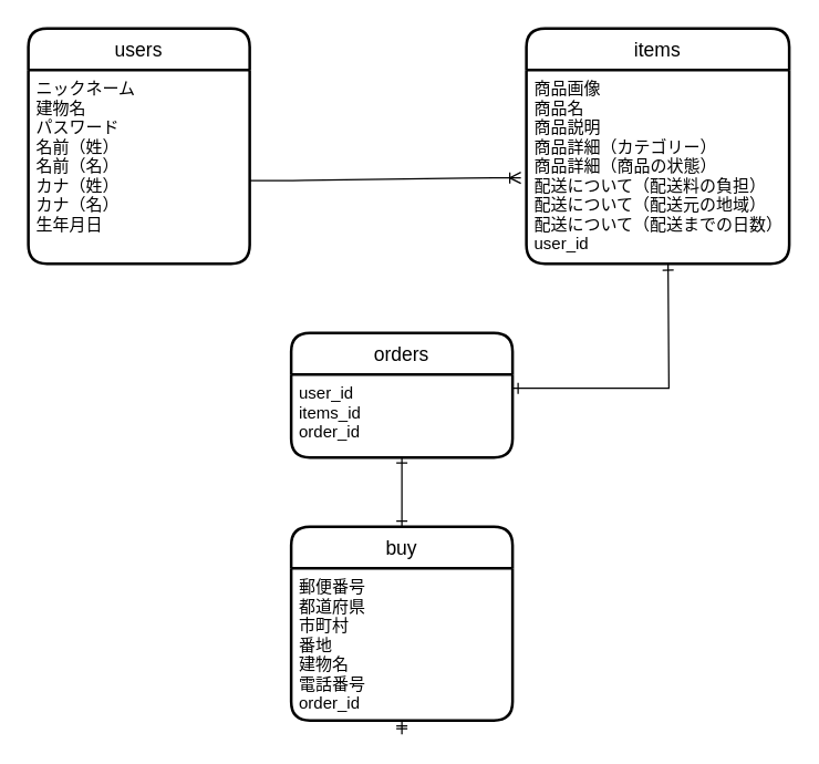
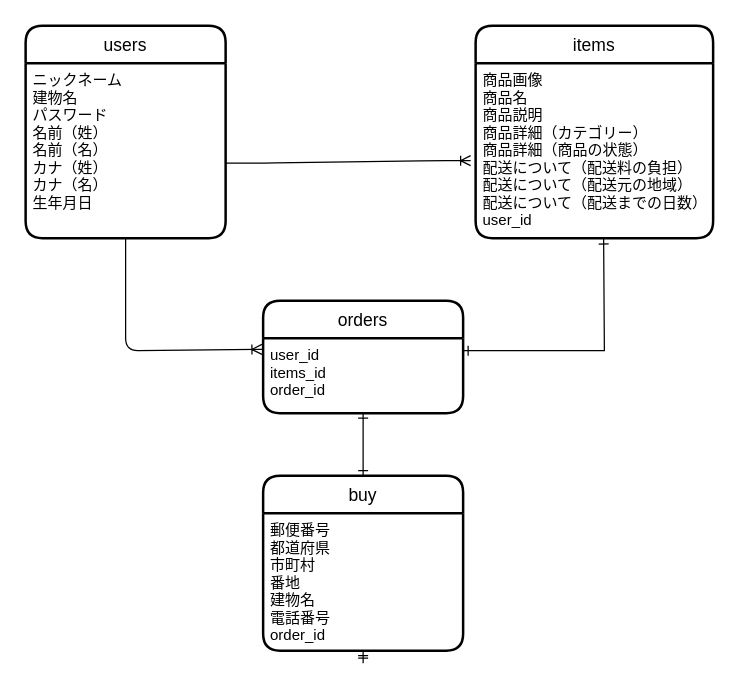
  <mxCell id="0" />
  <mxCell id="1" parent="0" />
  <mxCell id="2" value="users" style="swimlane;childLayout=stackLayout;horizontal=1;startSize=30;horizontalStack=0;rounded=1;fontSize=14;fontStyle=0;strokeWidth=2;resizeParent=0;resizeLast=1;shadow=0;dashed=0;align=center;" vertex="1" parent="1"><mxGeometry x="20" y="20" width="160" height="170" as="geometry" /></mxCell>
  <mxCell id="3" value="ニックネーム&#10;建物名&#10;パスワード&#10;名前（姓）&#10;名前（名）&#10;カナ（姓）&#10;カナ（名）&#10;生年月日" style="align=left;strokeColor=none;fillColor=none;spacingLeft=4;fontSize=12;verticalAlign=top;resizable=0;rotatable=0;part=1;" vertex="1" parent="2"><mxGeometry y="30" width="160" height="140" as="geometry" /></mxCell>
  <mxCell id="4" value="items" style="swimlane;childLayout=stackLayout;horizontal=1;startSize=30;horizontalStack=0;rounded=1;fontSize=14;fontStyle=0;strokeWidth=2;resizeParent=0;resizeLast=1;shadow=0;dashed=0;align=center;" vertex="1" parent="1"><mxGeometry x="380" y="20" width="190" height="170" as="geometry" /></mxCell>
  <mxCell id="5" value="商品画像&#10;商品名&#10;商品説明&#10;商品詳細（カテゴリー）&#10;商品詳細（商品の状態）&#10;配送について（配送料の負担）&#10;配送について（配送元の地域）&#10;配送について（配送までの日数）&#10;user_id" style="align=left;strokeColor=none;fillColor=none;spacingLeft=4;fontSize=12;verticalAlign=top;resizable=0;rotatable=0;part=1;" vertex="1" parent="4"><mxGeometry y="30" width="190" height="140" as="geometry" /></mxCell>
  <mxCell id="6" value="orders" style="swimlane;childLayout=stackLayout;horizontal=1;startSize=30;horizontalStack=0;rounded=1;fontSize=14;fontStyle=0;strokeWidth=2;resizeParent=0;resizeLast=1;shadow=0;dashed=0;align=center;" vertex="1" parent="1"><mxGeometry x="210" y="240" width="160" height="90" as="geometry" /></mxCell>
  <mxCell id="7" value="user_id&#10;items_id&#10;order_id" style="align=left;strokeColor=none;fillColor=none;spacingLeft=4;fontSize=12;verticalAlign=top;resizable=0;rotatable=0;part=1;" vertex="1" parent="6"><mxGeometry y="30" width="160" height="60" as="geometry" /></mxCell>
  <mxCell id="8" value="buy" style="swimlane;childLayout=stackLayout;horizontal=1;startSize=30;horizontalStack=0;rounded=1;fontSize=14;fontStyle=0;strokeWidth=2;resizeParent=0;resizeLast=1;shadow=0;dashed=0;align=center;" vertex="1" parent="1"><mxGeometry x="210" y="380" width="160" height="140" as="geometry" /></mxCell>
  <mxCell id="9" value="郵便番号&#10;都道府県&#10;市町村&#10;番地&#10;建物名&#10;電話番号&#10;order_id" style="align=left;strokeColor=none;fillColor=none;spacingLeft=4;fontSize=12;verticalAlign=top;resizable=0;rotatable=0;part=1;" vertex="1" parent="8"><mxGeometry y="30" width="160" height="110" as="geometry" /></mxCell>
  <mxCell id="10" value="" style="edgeStyle=entityRelationEdgeStyle;fontSize=12;html=1;endArrow=ERoneToMany;endFill=0;" edge="1" parent="1"><mxGeometry width="100" height="100" relative="1" as="geometry"><mxPoint x="180" y="130" as="sourcePoint" /><mxPoint x="376" y="128" as="targetPoint" /></mxGeometry></mxCell>
+ <mxCell id="11" value="" style="fontSize=12;html=1;endArrow=ERoneToMany;endFill=0;exitX=0.5;exitY=1;exitDx=0;exitDy=0;entryX=-0.006;entryY=0.15;entryDx=0;entryDy=0;entryPerimeter=0;" edge="1" parent="1" source="3" target="7"><mxGeometry width="100" height="100" relative="1" as="geometry"><mxPoint x="90" y="240" as="sourcePoint" /><mxPoint x="180" y="360" as="targetPoint" /><Array as="points"><mxPoint x="100" y="280" /></Array></mxGeometry></mxCell>
  <mxCell id="12" value="" style="endArrow=ERone;html=1;rounded=0;entryX=0.539;entryY=1.005;entryDx=0;entryDy=0;entryPerimeter=0;endFill=0;startArrow=ERone;startFill=0;" edge="1" parent="1" target="5"><mxGeometry relative="1" as="geometry"><mxPoint x="370" y="280" as="sourcePoint" /><mxPoint x="460" y="130" as="targetPoint" /><Array as="points"><mxPoint x="483" y="280" /></Array></mxGeometry></mxCell>
  <mxCell id="13" value="" style="endArrow=ERone;html=1;rounded=0;entryX=0.5;entryY=0;entryDx=0;entryDy=0;exitX=0.5;exitY=1;exitDx=0;exitDy=0;startArrow=ERone;startFill=0;endFill=0;" edge="1" parent="1" source="7" target="8"><mxGeometry relative="1" as="geometry"><mxPoint x="230" y="280" as="sourcePoint" /><mxPoint x="390" y="280" as="targetPoint" /><Array as="points"><mxPoint x="290" y="350" /></Array></mxGeometry></mxCell>
  <mxCell id="14" style="edgeStyle=none;rounded=0;orthogonalLoop=1;jettySize=auto;html=1;exitX=0.5;exitY=1;exitDx=0;exitDy=0;startArrow=ERone;startFill=0;endArrow=ERone;endFill=0;" edge="1" parent="1" source="9"><mxGeometry relative="1" as="geometry"><mxPoint x="290" y="530" as="targetPoint" /></mxGeometry></mxCell>
